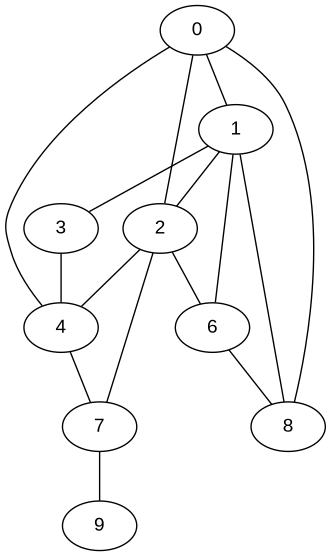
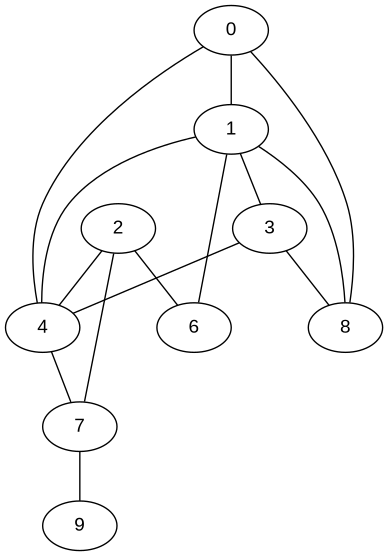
  graph {
    node [fillcolor=white fontname=Arial style=filled]
    0
    1
    2
    4
    8
    3
    6
    7
    9
    0 -- 1
-   0 -- 2
    0 -- 4
    0 -- 8
-   1 -- 2
+   1 -- 4
    1 -- 8
    1 -- 3
    1 -- 6
    2 -- 4
    2 -- 6
    2 -- 7
    4 -- 7
    3 -- 4
-   6 -- 8
+   3 -- 8
    7 -- 9
  }
